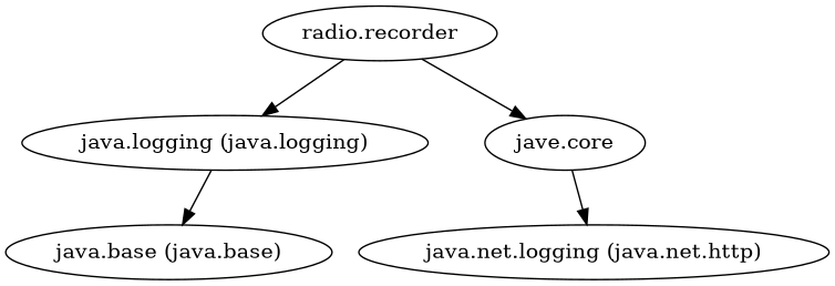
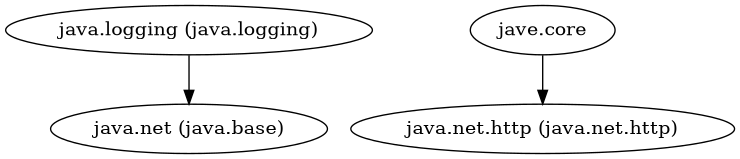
  digraph {
-   "radio.recorder"
    "java.logging (java.logging)"
    "jave.core"
-   "java.base (java.base)"
-   "java.net.http (java.net.http)" [label="java.net.logging (java.net.http)"]
-   "radio.recorder" -> "java.logging (java.logging)"
-   "radio.recorder" -> "jave.core"
+   "java.base (java.base)" [label="java.net (java.base)"]
+   "java.net.http (java.net.http)"
    "java.logging (java.logging)" -> "java.base (java.base)"
    "jave.core" -> "java.net.http (java.net.http)"
  }
